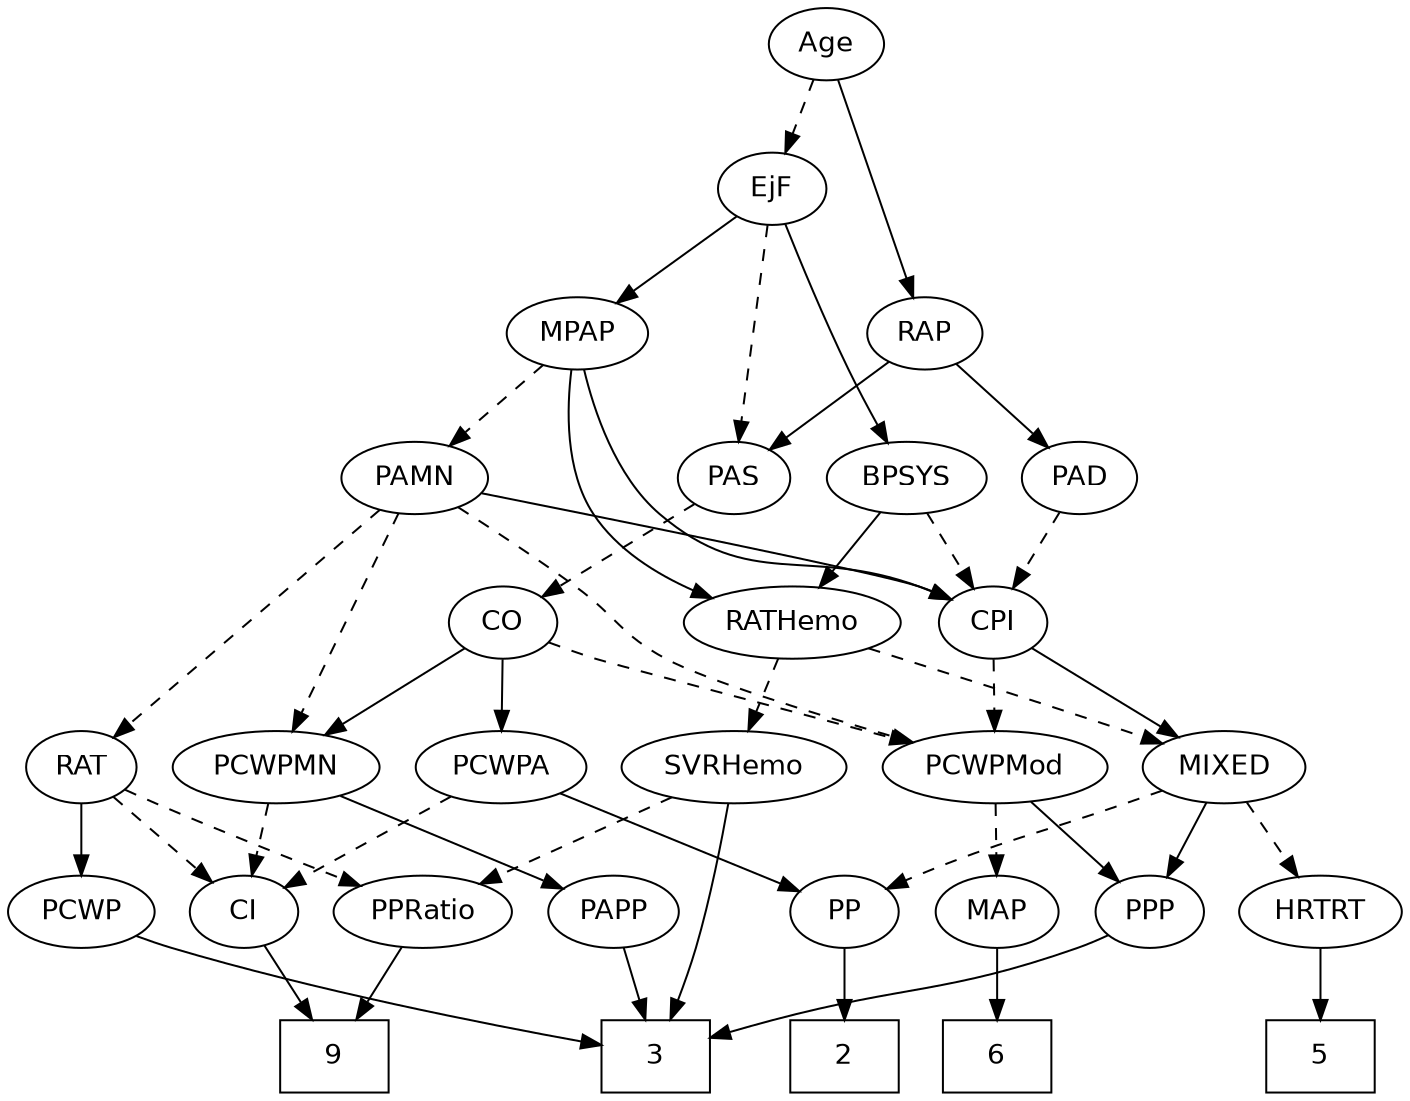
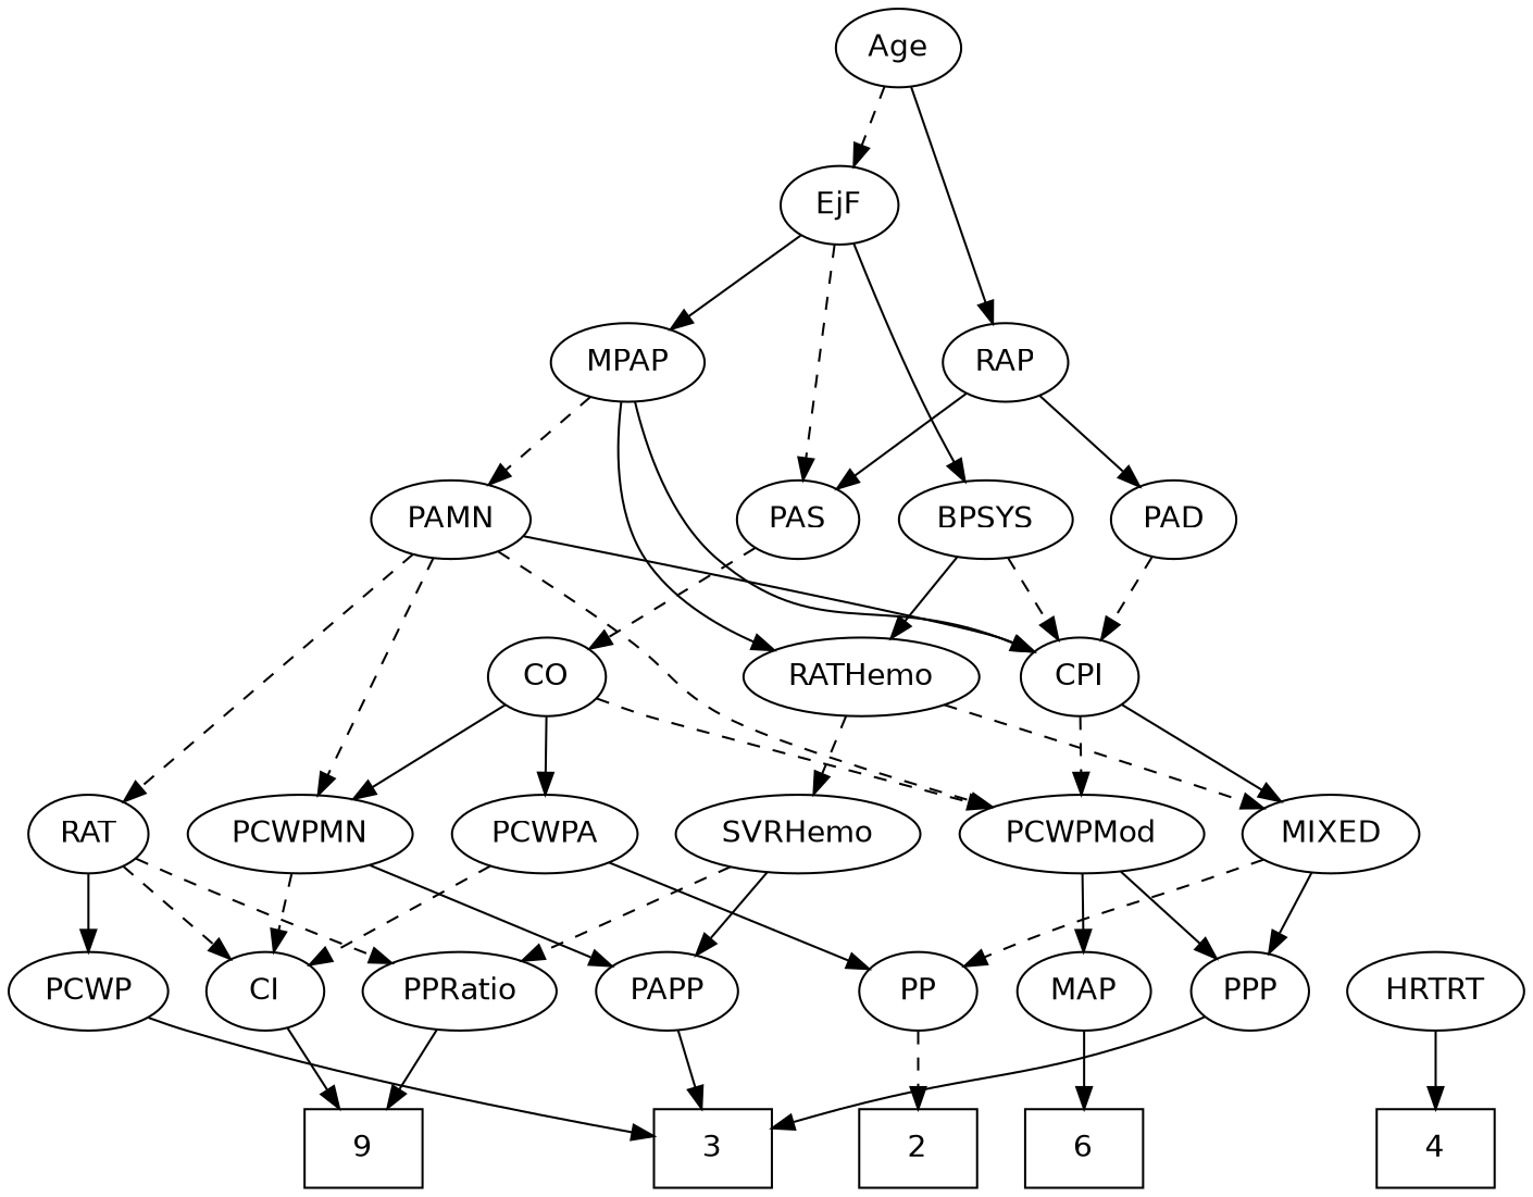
  strict digraph {
    fontname="DejaVu Sans"
    node [fontname="DejaVu Sans"]
    edge [fontname="DejaVu Sans" style=solid]
    n1 [height=0.5 label=6 shape=box width=0.75]
    2 [height=0.5 shape=box width=0.75]
    3 [height=0.5 shape=box width=0.75]
    n4 [height=0.5 label=9 shape=box width=0.75]
-   5 [height=0.5 shape=box width=0.75]
+   5 [height=0.5 shape=box width=0.75 label=4]
    Age [height=0.5 width=0.75]
    EjF [height=0.5 width=0.75]
    RAP [height=0.5 width=0.77632]
    MPAP [height=0.5 width=0.97491]
    BPSYS [height=0.5 width=1.0471]
    PAS [height=0.5 width=0.75]
    PAD [height=0.5 width=0.79437]
    PAMN [height=0.5 width=1.011]
    RATHemo [height=0.5 width=1.3721]
    CPI [height=0.5 width=0.75]
    CO [height=0.5 width=0.75]
    PCWPMod [height=0.5 width=1.4443]
    PCWPMN [height=0.5 width=1.3902]
    RAT [height=0.5 width=0.75827]
    MIXED [height=0.5 width=1.1193]
    SVRHemo [height=0.5 width=1.3902]
    PCWPA [height=0.5 width=1.1555]
    PP [height=0.5 width=0.75]
    PPP [height=0.5 width=0.75]
    HRTRT [height=0.5 width=1.1013]
    MAP [height=0.5 width=0.84854]
    CI [height=0.5 width=0.75]
    PAPP [height=0.5 width=0.88464]
    PPRatio [height=0.5 width=1.1013]
    PCWP [height=0.5 width=0.97491]
    Age -> EjF [style=dashed]
    Age -> RAP
    EjF -> MPAP
    EjF -> BPSYS
    EjF -> PAS [style=dashed]
    RAP -> PAS
    RAP -> PAD
    MPAP -> PAMN [style=dashed]
    MPAP -> RATHemo
    MPAP -> CPI
    BPSYS -> RATHemo
    BPSYS -> CPI [style=dashed]
    PAS -> CO [style=dashed]
    PAD -> CPI [style=dashed]
    PAMN -> CPI
    PAMN -> PCWPMod [style=dashed]
    PAMN -> PCWPMN [style=dashed]
    PAMN -> RAT [style=dashed]
    RATHemo -> MIXED [style=dashed]
    RATHemo -> SVRHemo [style=dashed]
    CPI -> PCWPMod [style=dashed]
    CPI -> MIXED
    CO -> PCWPMod [style=dashed]
    CO -> PCWPMN
    CO -> PCWPA
    PCWPMod -> PPP
-   PCWPMod -> MAP [style=dashed]
+   PCWPMod -> MAP
    PCWPMN -> CI [style=dashed]
    PCWPMN -> PAPP
    RAT -> CI [style=dashed]
    RAT -> PPRatio [style=dashed]
    RAT -> PCWP
    MIXED -> PP [style=dashed]
    MIXED -> PPP
-   MIXED -> HRTRT [style=dashed]
-   SVRHemo -> 3
+   SVRHemo -> PAPP
    SVRHemo -> PPRatio [style=dashed]
    PCWPA -> PP
    PCWPA -> CI [style=dashed]
-   PP -> 2
+   PP -> 2 [style=dashed]
    PPP -> 3
    HRTRT -> 5
    MAP -> n1
    CI -> n4
    PAPP -> 3
    PPRatio -> n4
    PCWP -> 3
  }
